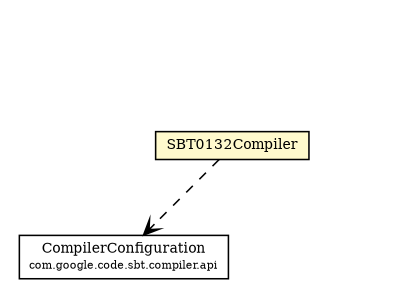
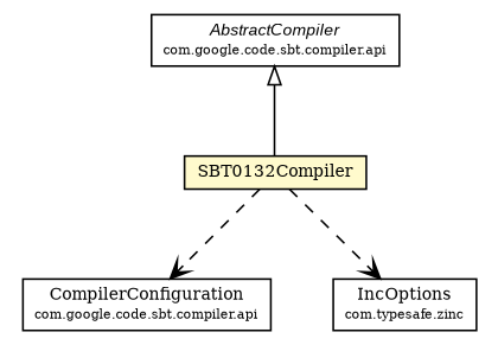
  digraph {
    fontname="DejaVu Serif"
    nodesep=0.25
    ranksep=0.5
    node [fontcolor=black fontname="DejaVu Serif" fontsize=9.0 shape=plaintext]
    edge [arrowhead=open color=black fontcolor=black fontname="DejaVu Serif" fontsize=10.0 headport=p labelfontname=arial labelfontsize=10 style=dashed tailport=p]
    n1 [label=<<table title="com.google.code.sbt.compiler.sbt0132.SBT0132Compiler" border="0" cellborder="1" cellspacing="0" cellpadding="2" port="p" bgcolor="lemonChiffon" href="./SBT0132Compiler.html"> 		<tr><td><table border="0" cellspacing="0" cellpadding="1"> <tr><td align="center" balign="center"> SBT0132Compiler </td></tr> 		</table></td></tr> 		</table>>]
    n2 [label=<<table title="com.google.code.sbt.compiler.api.CompilerConfiguration" border="0" cellborder="1" cellspacing="0" cellpadding="2" port="p" href="https://sbt-compiler-maven-plugin.googlecode.com/svn/mavensite/1.0.0-beta4/sbt-compiler-api/apidocs/com/google/code/sbt/compiler/api/CompilerConfiguration.html"> 		<tr><td><table border="0" cellspacing="0" cellpadding="1"> <tr><td align="center" balign="center"> CompilerConfiguration </td></tr> <tr><td align="center" balign="center"><font point-size="7.0"> com.google.code.sbt.compiler.api </font></td></tr> 		</table></td></tr> 		</table>>]
+   n3 [label=<<table title="com.typesafe.zinc.IncOptions" border="0" cellborder="1" cellspacing="0" cellpadding="2" port="p"> 		<tr><td><table border="0" cellspacing="0" cellpadding="1"> <tr><td align="center" balign="center"> IncOptions </td></tr> <tr><td align="center" balign="center"><font point-size="7.0"> com.typesafe.zinc </font></td></tr> 		</table></td></tr> 		</table>>]
+   n4 [label=<<table title="com.google.code.sbt.compiler.api.AbstractCompiler" border="0" cellborder="1" cellspacing="0" cellpadding="2" port="p" href="https://sbt-compiler-maven-plugin.googlecode.com/svn/mavensite/1.0.0-beta4/sbt-compiler-api/apidocs/com/google/code/sbt/compiler/api/AbstractCompiler.html"> 		<tr><td><table border="0" cellspacing="0" cellpadding="1"> <tr><td align="center" balign="center"><font face="arial italic"> AbstractCompiler </font></td></tr> <tr><td align="center" balign="center"><font point-size="7.0"> com.google.code.sbt.compiler.api </font></td></tr> 		</table></td></tr> 		</table>>]
    n1 -> n2
+   n1 -> n3
+   n4 -> n1 [arrowtail=empty dir=back fontsize=10 arrowhead="" color="" fontcolor="" style=""]
  }
